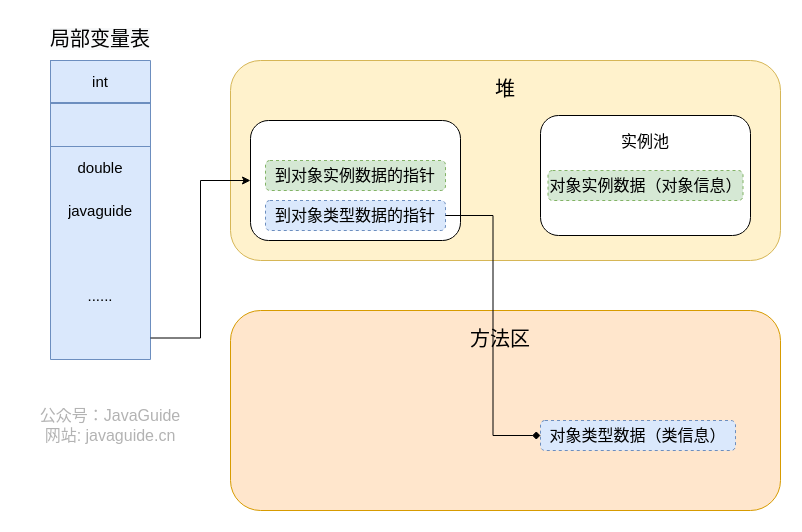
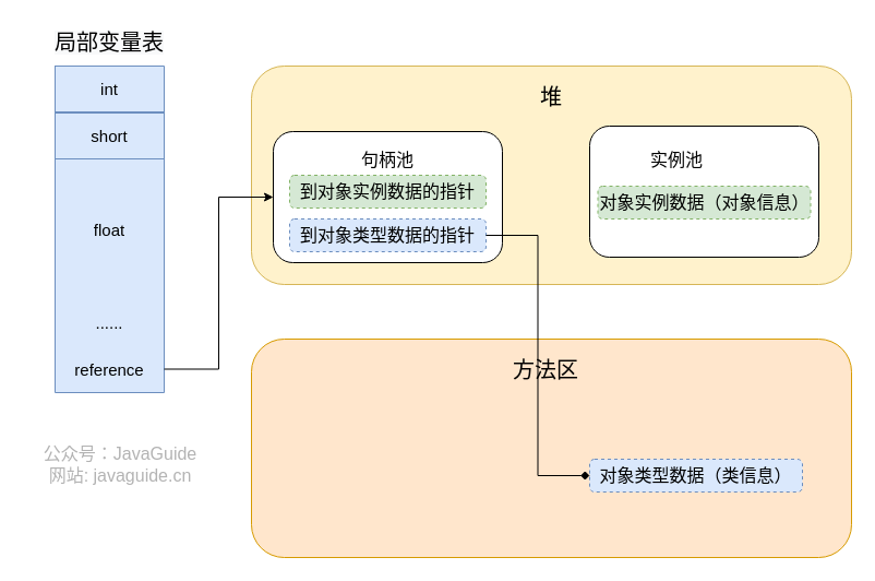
  <mxCell id="0" />
  <mxCell id="1" parent="0" />
  <mxCell id="2" value="" style="shape=table;html=1;whiteSpace=wrap;startSize=0;container=1;collapsible=0;childLayout=tableLayout;rounded=1;fontSize=16;fillColor=#dae8fc;strokeColor=#6c8ebf;" parent="1" vertex="1"><mxGeometry x="50" y="60" width="100" height="299" as="geometry" /></mxCell>
  <mxCell id="3" value="" style="shape=partialRectangle;html=1;whiteSpace=wrap;collapsible=0;dropTarget=0;pointerEvents=0;fillColor=none;top=0;left=0;bottom=0;right=0;points=[[0,0.5],[1,0.5]];portConstraint=eastwest;" parent="2" vertex="1"><mxGeometry width="100" height="42" as="geometry" /></mxCell>
  <mxCell id="4" value="&lt;font style=&quot;font-size: 15px&quot;&gt;int&lt;/font&gt;" style="shape=partialRectangle;html=1;whiteSpace=wrap;connectable=0;overflow=hidden;fillColor=none;top=0;left=0;bottom=0;right=0;" parent="3" vertex="1"><mxGeometry width="100" height="42" as="geometry" /></mxCell>
  <mxCell id="5" value="" style="shape=partialRectangle;html=1;whiteSpace=wrap;collapsible=0;dropTarget=0;pointerEvents=0;fillColor=none;top=0;left=0;bottom=0;right=0;points=[[0,0.5],[1,0.5]];portConstraint=eastwest;fontSize=15;" parent="2" vertex="1"><mxGeometry y="42" width="100" height="43" as="geometry" /></mxCell>
+ <mxCell id="6" value="short" style="shape=partialRectangle;html=1;whiteSpace=wrap;connectable=0;overflow=hidden;fillColor=none;top=0;left=0;bottom=0;right=0;fontSize=15;" parent="5" vertex="1"><mxGeometry width="100" height="43" as="geometry" /></mxCell>
  <mxCell id="7" value="" style="shape=partialRectangle;html=1;whiteSpace=wrap;collapsible=0;dropTarget=0;pointerEvents=0;fillColor=none;top=0;left=0;bottom=0;right=0;points=[[0,0.5],[1,0.5]];portConstraint=eastwest;fontSize=15;" parent="2" vertex="1"><mxGeometry y="85" width="100" height="43" as="geometry" /></mxCell>
- <mxCell id="8" value="double" style="shape=partialRectangle;html=1;whiteSpace=wrap;connectable=0;overflow=hidden;fillColor=none;top=0;left=0;bottom=0;right=0;fontSize=15;" parent="7" vertex="1"><mxGeometry width="100" height="43" as="geometry" /></mxCell>
  <mxCell id="9" value="" style="shape=partialRectangle;html=1;whiteSpace=wrap;collapsible=0;dropTarget=0;pointerEvents=0;fillColor=none;top=0;left=0;bottom=0;right=0;points=[[0,0.5],[1,0.5]];portConstraint=eastwest;fontSize=15;" parent="2" vertex="1"><mxGeometry y="128" width="100" height="43" as="geometry" /></mxCell>
- <mxCell id="10" value="javaguide" style="shape=partialRectangle;html=1;whiteSpace=wrap;connectable=0;overflow=hidden;fillColor=none;top=0;left=0;bottom=0;right=0;fontSize=15;" parent="9" vertex="1"><mxGeometry width="100" height="43" as="geometry" /></mxCell>
+ <mxCell id="10" value="float" style="shape=partialRectangle;html=1;whiteSpace=wrap;connectable=0;overflow=hidden;fillColor=none;top=0;left=0;bottom=0;right=0;fontSize=15;" parent="9" vertex="1"><mxGeometry width="100" height="43" as="geometry" /></mxCell>
  <mxCell id="11" value="" style="shape=partialRectangle;html=1;whiteSpace=wrap;collapsible=0;dropTarget=0;pointerEvents=0;fillColor=none;top=0;left=0;bottom=0;right=0;points=[[0,0.5],[1,0.5]];portConstraint=eastwest;fontSize=15;" parent="2" vertex="1"><mxGeometry y="171" width="100" height="42" as="geometry" /></mxCell>
  <mxCell id="12" value="" style="shape=partialRectangle;html=1;whiteSpace=wrap;collapsible=0;dropTarget=0;pointerEvents=0;fillColor=none;top=0;left=0;bottom=0;right=0;points=[[0,0.5],[1,0.5]];portConstraint=eastwest;fontSize=15;" parent="2" vertex="1"><mxGeometry y="213" width="100" height="43" as="geometry" /></mxCell>
  <mxCell id="13" value="......" style="shape=partialRectangle;html=1;whiteSpace=wrap;connectable=0;overflow=hidden;fillColor=none;top=0;left=0;bottom=0;right=0;fontSize=15;" parent="12" vertex="1"><mxGeometry width="100" height="43" as="geometry" /></mxCell>
  <mxCell id="14" value="" style="shape=partialRectangle;html=1;whiteSpace=wrap;collapsible=0;dropTarget=0;pointerEvents=0;fillColor=none;top=0;left=0;bottom=0;right=0;points=[[0,0.5],[1,0.5]];portConstraint=eastwest;fontSize=15;" parent="2" vertex="1"><mxGeometry y="256" width="100" height="43" as="geometry" /></mxCell>
+ <mxCell id="15" value="reference" style="shape=partialRectangle;html=1;whiteSpace=wrap;connectable=0;overflow=hidden;fillColor=none;top=0;left=0;bottom=0;right=0;fontSize=15;" parent="14" vertex="1"><mxGeometry width="100" height="43" as="geometry" /></mxCell>
  <mxCell id="16" value="&lt;span style=&quot;color: rgb(0, 0, 0); font-family: helvetica; font-size: 20px; font-style: normal; font-weight: 400; letter-spacing: normal; text-indent: 0px; text-transform: none; word-spacing: 0px; background-color: rgb(248, 249, 250);&quot;&gt;局部变量表&lt;/span&gt;" style="text;whiteSpace=wrap;html=1;fontSize=20;align=center;" parent="1" vertex="1"><mxGeometry x="45" y="20" width="110" height="50" as="geometry" /></mxCell>
  <mxCell id="17" value="" style="rounded=1;whiteSpace=wrap;html=1;fillColor=#fff2cc;strokeColor=#d6b656;" parent="1" vertex="1"><mxGeometry x="230" y="60" width="550" height="200" as="geometry" /></mxCell>
  <mxCell id="18" value="&lt;font face=&quot;helvetica&quot; style=&quot;font-size: 20px;&quot;&gt;&lt;span style=&quot;font-size: 20px;&quot;&gt;堆&lt;/span&gt;&lt;/font&gt;" style="text;whiteSpace=wrap;html=1;fontSize=20;align=center;" parent="1" vertex="1"><mxGeometry x="450" y="70" width="110" height="50" as="geometry" /></mxCell>
  <mxCell id="19" value="" style="rounded=1;whiteSpace=wrap;html=1;" parent="1" vertex="1"><mxGeometry x="250" y="120" width="210" height="120" as="geometry" /></mxCell>
+ <mxCell id="20" value="&lt;font face=&quot;helvetica&quot;&gt;&lt;span style=&quot;font-size: 16px&quot;&gt;句柄池&lt;/span&gt;&lt;/font&gt;" style="text;whiteSpace=wrap;html=1;fontSize=15;align=center;" parent="1" vertex="1"><mxGeometry x="300" y="130" width="110" height="30" as="geometry" /></mxCell>
  <mxCell id="21" value="到对象实例数据的指针" style="rounded=1;whiteSpace=wrap;html=1;fontSize=16;fillColor=#d5e8d4;strokeColor=#82b366;dashed=1;" parent="1" vertex="1"><mxGeometry x="265" y="160" width="180" height="30" as="geometry" /></mxCell>
  <mxCell id="22" value="到对象类型数据的指针" style="rounded=1;whiteSpace=wrap;html=1;fontSize=16;fillColor=#dae8fc;strokeColor=#6c8ebf;dashed=1;" parent="1" vertex="1"><mxGeometry x="265" y="200" width="180" height="30" as="geometry" /></mxCell>
  <mxCell id="23" value="" style="rounded=1;whiteSpace=wrap;html=1;" parent="1" vertex="1"><mxGeometry x="540" y="115" width="210" height="120" as="geometry" /></mxCell>
- <mxCell id="24" value="&lt;font face=&quot;helvetica&quot;&gt;&lt;span style=&quot;font-size: 16px&quot;&gt;实例池&lt;/span&gt;&lt;/font&gt;" style="text;whiteSpace=wrap;html=1;fontSize=15;align=center;" parent="1" vertex="1"><mxGeometry x="590" y="125" width="110" height="30" as="geometry" /></mxCell>
+ <mxCell id="24" value="&lt;font face=&quot;helvetica&quot;&gt;&lt;span style=&quot;font-size: 16px&quot;&gt;实例池&lt;/span&gt;&lt;/font&gt;" style="text;whiteSpace=wrap;html=1;fontSize=15;align=center;" parent="1" vertex="1"><mxGeometry x="565" y="130" width="110" height="30" as="geometry" /></mxCell>
  <mxCell id="25" value="" style="rounded=1;whiteSpace=wrap;html=1;fillColor=#ffe6cc;strokeColor=#d79b00;" parent="1" vertex="1"><mxGeometry x="230" y="310" width="550" height="200" as="geometry" /></mxCell>
  <mxCell id="26" value="&lt;font face=&quot;helvetica&quot; style=&quot;font-size: 20px&quot;&gt;&lt;span style=&quot;font-size: 20px&quot;&gt;方法区&lt;/span&gt;&lt;/font&gt;" style="text;whiteSpace=wrap;html=1;fontSize=20;align=center;" parent="1" vertex="1"><mxGeometry x="445" y="320" width="110" height="50" as="geometry" /></mxCell>
  <mxCell id="27" value="对象实例数据（对象信息）" style="rounded=1;whiteSpace=wrap;html=1;fontSize=16;fillColor=#d5e8d4;strokeColor=#82b366;dashed=1;" parent="1" vertex="1"><mxGeometry x="547.5" y="170" width="195" height="30" as="geometry" /></mxCell>
  <mxCell id="28" value="对象类型数据（类信息）" style="rounded=1;whiteSpace=wrap;html=1;fontSize=16;fillColor=#dae8fc;strokeColor=#6c8ebf;dashed=1;" parent="1" vertex="1"><mxGeometry x="540" y="420" width="195" height="30" as="geometry" /></mxCell>
  <mxCell id="29" style="edgeStyle=orthogonalEdgeStyle;rounded=0;orthogonalLoop=1;jettySize=auto;html=1;entryX=0;entryY=0.5;entryDx=0;entryDy=0;fontSize=20;endArrow=diamond;" parent="1" source="22" target="28" edge="1"><mxGeometry relative="1" as="geometry" /></mxCell>
  <mxCell id="30" value="公众号：JavaGuide&lt;br style=&quot;font-size: 16px&quot;&gt;网站: javaguide.cn" style="text;html=1;strokeColor=none;fillColor=none;align=center;verticalAlign=middle;whiteSpace=wrap;rounded=0;labelBackgroundColor=none;fontSize=16;fontColor=#B3B3B3;rotation=0;sketch=0;" parent="1" vertex="1"><mxGeometry x="20" y="420" width="180" height="10" as="geometry" /></mxCell>
  <mxCell id="31" style="edgeStyle=orthogonalEdgeStyle;rounded=0;orthogonalLoop=1;jettySize=auto;html=1;entryX=0;entryY=0.5;entryDx=0;entryDy=0;" edge="1" parent="1" source="14" target="19"><mxGeometry relative="1" as="geometry" /></mxCell>
